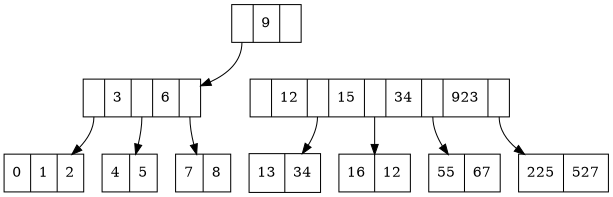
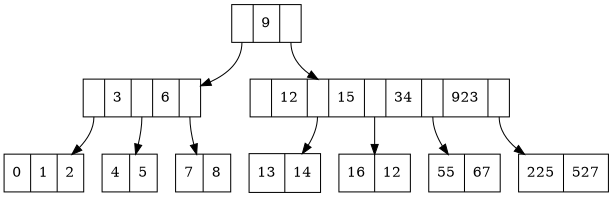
  digraph {
    node [shape=record]
    edge [tailport=C2]
    n1 [label="<C1>|9|<C2>"]
    n2 [label="<C1>|3|<C2>|6|<C3>"]
    n3 [label="<C1>|12|<C2>|15|<C3>|34|<C4>|923|<C5>"]
    n4 [label="0|1|2"]
    n5 [label="4|5"]
    n6 [label="7|8"]
-   n7 [label="13|34"]
+   n7 [label="13|14"]
    n8 [label="16|12"]
    n9 [label="55|67"]
    n10 [label="225|527"]
    n1 -> n2 [tailport=C1]
+   n1 -> n3
    n2 -> n4 [tailport=C1]
    n2 -> n5
    n2 -> n6 [tailport=C3]
    n3 -> n7
    n3 -> n8 [tailport=C3]
    n3 -> n9 [tailport=C4]
    n3 -> n10 [tailport=C5]
  }
